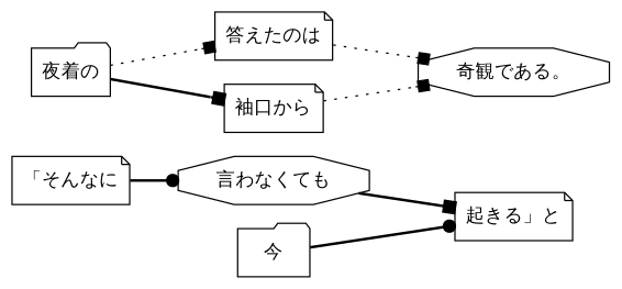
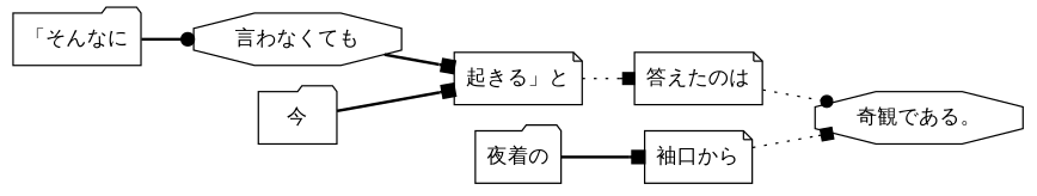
  digraph {
    fontname=Inter
    rankdir=LR
    node [fontname=Inter shape=folder]
    edge [arrowhead=box fontname=Inter style=bold]
-   n1 [label="「そんなに" shape=note]
+   n1 [label="「そんなに"]
    n2 [label="言わなくても" shape=octagon]
    n3 [label="起きる」と" shape=note]
    n4 [label="答えたのは" shape=note]
    n5 [label="今"]
    n6 [label="奇観である。" shape=octagon]
    n7 [label="夜着の"]
    n8 [label="袖口から" shape=note]
    n1 -> n2 [arrowhead=dot]
    n2 -> n3
-   n7 -> n4 [style=dotted]
-   n4 -> n6 [style=dotted]
-   n5 -> n3 [arrowhead=dot]
+   n3 -> n4 [style=dotted]
+   n4 -> n6 [arrowhead=dot style=dotted]
+   n5 -> n3
    n7 -> n8
    n8 -> n6 [style=dotted]
  }
